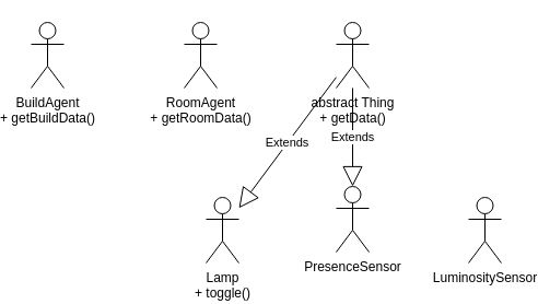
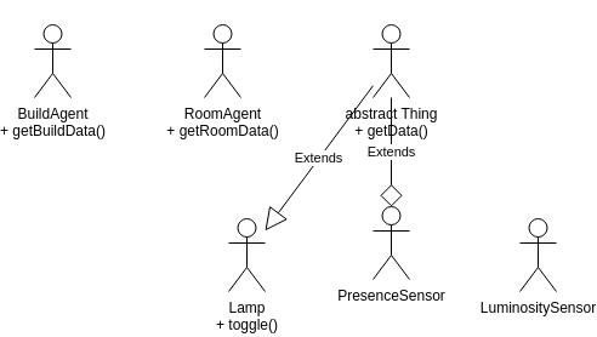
  <mxCell id="0" />
  <mxCell id="1" parent="0" />
  <mxCell id="2" value="BuildAgent&lt;br&gt;+ getBuildData()" style="shape=umlActor;verticalLabelPosition=bottom;verticalAlign=top;html=1;outlineConnect=0;" vertex="1" parent="1"><mxGeometry x="20" y="20" width="30" height="60" as="geometry" /></mxCell>
  <mxCell id="3" value="RoomAgent&lt;br&gt;+ getRoomData()" style="shape=umlActor;verticalLabelPosition=bottom;verticalAlign=top;html=1;outlineConnect=0;" vertex="1" parent="1"><mxGeometry x="160" y="20" width="30" height="60" as="geometry" /></mxCell>
  <mxCell id="4" value="abstract Thing&lt;br&gt;+ getData()" style="shape=umlActor;verticalLabelPosition=bottom;verticalAlign=top;html=1;outlineConnect=0;" vertex="1" parent="1"><mxGeometry x="299" y="20" width="30" height="60" as="geometry" /></mxCell>
  <mxCell id="5" value="Lamp&lt;br&gt;+ toggle()" style="shape=umlActor;verticalLabelPosition=bottom;verticalAlign=top;html=1;outlineConnect=0;" vertex="1" parent="1"><mxGeometry x="180" y="180" width="30" height="60" as="geometry" /></mxCell>
  <mxCell id="6" value="PresenceSensor" style="shape=umlActor;verticalLabelPosition=bottom;verticalAlign=top;html=1;outlineConnect=0;" vertex="1" parent="1"><mxGeometry x="299" y="170" width="30" height="60" as="geometry" /></mxCell>
  <mxCell id="7" value="LuminositySensor" style="shape=umlActor;verticalLabelPosition=bottom;verticalAlign=top;html=1;outlineConnect=0;" vertex="1" parent="1"><mxGeometry x="420" y="180" width="30" height="60" as="geometry" /></mxCell>
- <mxCell id="8" value="Extends" style="endArrow=block;endSize=16;endFill=0;html=1;rounded=0;entryX=0.5;entryY=0;entryDx=0;entryDy=0;entryPerimeter=0;" edge="1" parent="1" source="4" target="6"><mxGeometry width="160" relative="1" as="geometry"><mxPoint x="260" y="210" as="sourcePoint" /><mxPoint x="420" y="210" as="targetPoint" /></mxGeometry></mxCell>
+ <mxCell id="8" value="Extends" style="endArrow=diamond;endSize=16;endFill=0;html=1;rounded=0;entryX=0.5;entryY=0;entryDx=0;entryDy=0;entryPerimeter=0;" edge="1" parent="1" source="4" target="6"><mxGeometry width="160" relative="1" as="geometry"><mxPoint x="260" y="210" as="sourcePoint" /><mxPoint x="420" y="210" as="targetPoint" /></mxGeometry></mxCell>
  <mxCell id="9" value="Extends" style="endArrow=block;endSize=16;endFill=0;html=1;rounded=0;" edge="1" parent="1" source="4" target="5"><mxGeometry width="160" relative="1" as="geometry"><mxPoint x="215" y="200" as="sourcePoint" /><mxPoint x="319" y="100" as="targetPoint" /></mxGeometry></mxCell>
